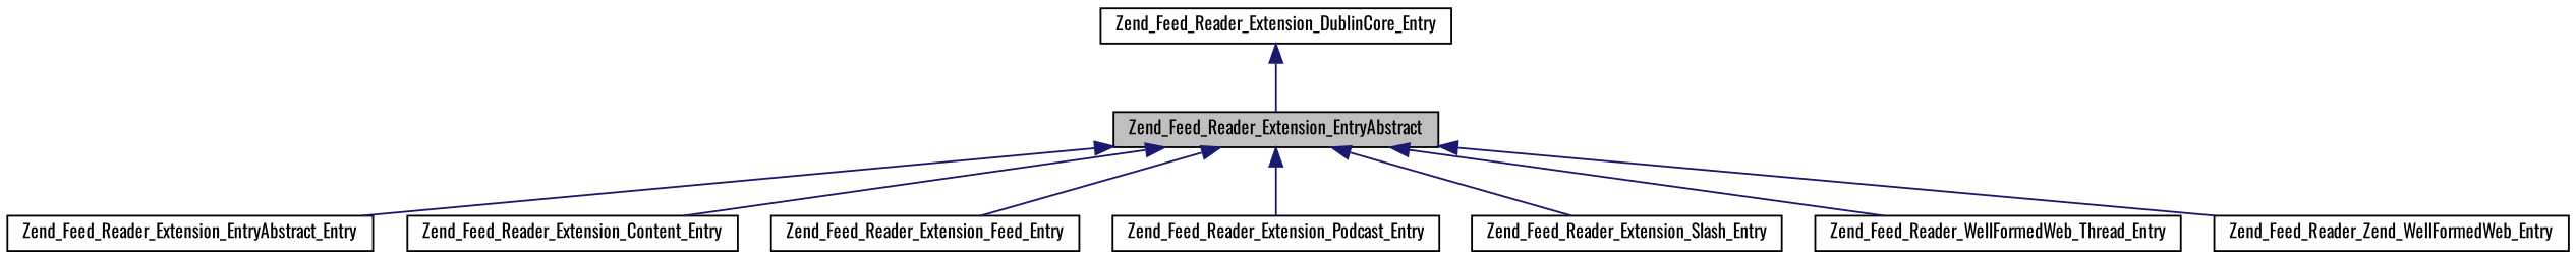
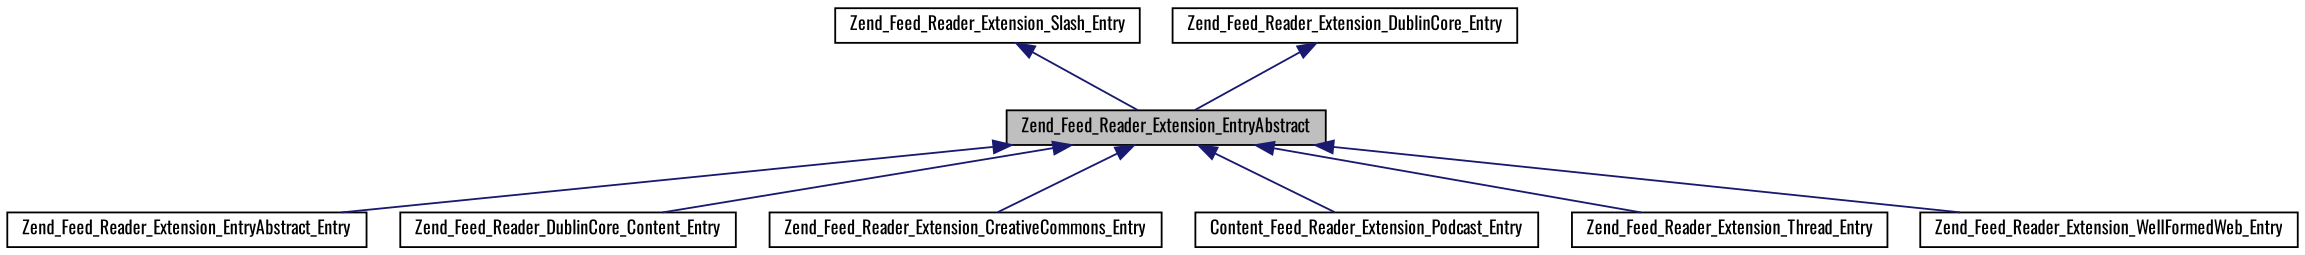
  digraph {
    fontname=Oswald
    rankdir=TB
    node [color=black fillcolor=white fontname=Oswald fontsize=10 shape=record style=filled]
    edge [color=midnightblue dir=back fontname=Oswald fontsize=10 labelfontname=Helvetica labelfontsize=10 style=solid]
    n1 [fillcolor=grey75 fontcolor=black height=0.2 label=Zend_Feed_Reader_Extension_EntryAbstract width=0.4]
    n2 [height=0.2 label=Zend_Feed_Reader_Extension_EntryAbstract_Entry width=0.4]
-   n3 [height=0.2 label=Zend_Feed_Reader_Extension_Content_Entry width=0.4]
-   n4 [height=0.2 label=Zend_Feed_Reader_Extension_Feed_Entry width=0.4]
-   n5 [height=0.2 label=Zend_Feed_Reader_Extension_Podcast_Entry width=0.4]
+   n3 [height=0.2 label=Zend_Feed_Reader_DublinCore_Content_Entry width=0.4]
+   n4 [height=0.2 label=Zend_Feed_Reader_Extension_CreativeCommons_Entry width=0.4]
+   n5 [height=0.2 label=Content_Feed_Reader_Extension_Podcast_Entry width=0.4]
    n6 [height=0.2 label=Zend_Feed_Reader_Extension_Slash_Entry width=0.4]
-   n7 [height=0.2 label=Zend_Feed_Reader_WellFormedWeb_Thread_Entry width=0.4]
-   n8 [height=0.2 label=Zend_Feed_Reader_Zend_WellFormedWeb_Entry width=0.4]
+   n7 [height=0.2 label=Zend_Feed_Reader_Extension_Thread_Entry width=0.4]
+   n8 [height=0.2 label=Zend_Feed_Reader_Extension_WellFormedWeb_Entry width=0.4]
    n9 [height=0.2 label=Zend_Feed_Reader_Extension_DublinCore_Entry width=0.4]
    n1 -> n2
    n1 -> n3
    n1 -> n4
    n1 -> n5
-   n1 -> n6
+   n6 -> n1
    n1 -> n7
    n1 -> n8
    n9 -> n1
  }
